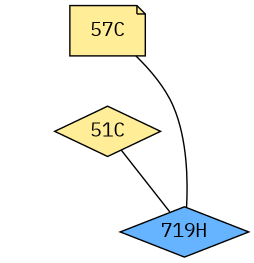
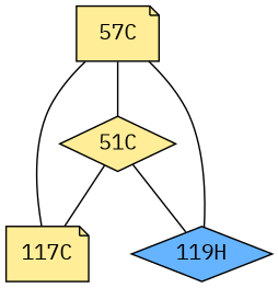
  graph {
    fontname="IBM Plex Mono"
    node [fillcolor="#FFED97" fontname="IBM Plex Mono" shape=diamond style=radial]
    edge [fontname="IBM Plex Mono" penwidth=1]
    n1 [label="51C"]
    "57C" [shape=note]
-   "119H" [fillcolor="#66B3FF" label="719H"]
+   "117C" [shape=note]
+   "119H" [fillcolor="#66B3FF"]
+   n1 -- "117C"
    n1 -- "119H"
+   "57C" -- n1
+   "57C" -- "117C"
    "57C" -- "119H"
  }
